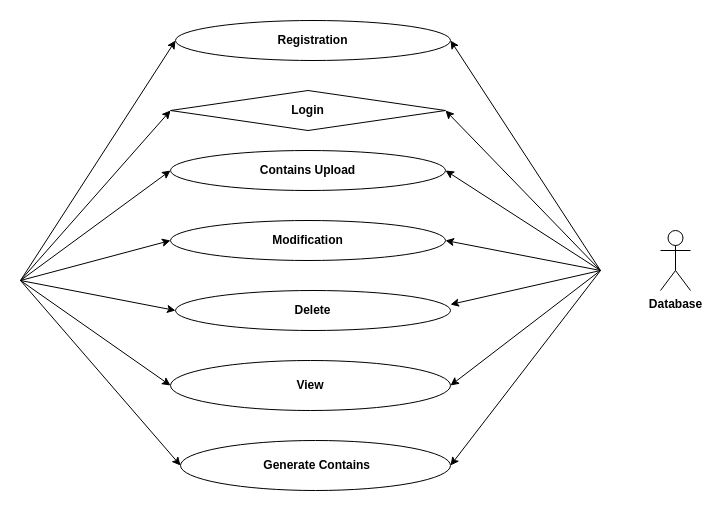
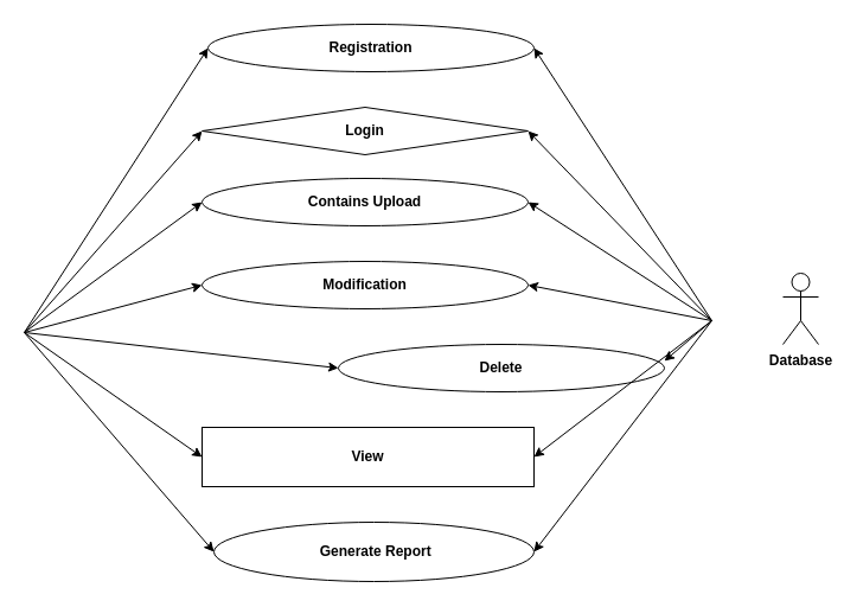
  <mxCell id="0" />
  <mxCell id="1" parent="0" />
  <mxCell id="2" value="&lt;b&gt;Registration&lt;/b&gt;" style="ellipse;whiteSpace=wrap;html=1;" vertex="1" parent="1"><mxGeometry x="175" y="20" width="275" height="40" as="geometry" /></mxCell>
- <mxCell id="3" value="&lt;b&gt;View&lt;/b&gt;" style="ellipse;whiteSpace=wrap;html=1;" vertex="1" parent="1"><mxGeometry x="170" y="360" width="280" height="50" as="geometry" /></mxCell>
+ <mxCell id="3" value="&lt;b&gt;View&lt;/b&gt;" style="whiteSpace=wrap;html=1;rounded=0;" vertex="1" parent="1"><mxGeometry x="170" y="360" width="280" height="50" as="geometry" /></mxCell>
  <mxCell id="4" value="&lt;b&gt;Login&lt;/b&gt;" style="rhombus;whiteSpace=wrap;html=1;" vertex="1" parent="1"><mxGeometry x="170" y="90" width="275" height="40" as="geometry" /></mxCell>
  <mxCell id="5" value="&lt;b&gt;Contains Upload&lt;/b&gt;" style="ellipse;whiteSpace=wrap;html=1;" vertex="1" parent="1"><mxGeometry x="170" y="150" width="275" height="40" as="geometry" /></mxCell>
  <mxCell id="6" value="&lt;b&gt;Modification&lt;/b&gt;" style="ellipse;whiteSpace=wrap;html=1;" vertex="1" parent="1"><mxGeometry x="170" y="220" width="275" height="40" as="geometry" /></mxCell>
- <mxCell id="7" value="&lt;b&gt;Delete&lt;/b&gt;" style="ellipse;whiteSpace=wrap;html=1;" vertex="1" parent="1"><mxGeometry x="175" y="290" width="275" height="40" as="geometry" /></mxCell>
+ <mxCell id="7" value="&lt;b&gt;Delete&lt;/b&gt;" style="ellipse;whiteSpace=wrap;html=1;" vertex="1" parent="1"><mxGeometry x="285" y="290" width="275" height="40" as="geometry" /></mxCell>
  <mxCell id="8" value="&lt;b&gt;Database&lt;/b&gt;" style="shape=umlActor;verticalLabelPosition=bottom;labelBackgroundColor=#ffffff;verticalAlign=top;html=1;outlineConnect=0;" vertex="1" parent="1"><mxGeometry x="660" y="230" width="30" height="60" as="geometry" /></mxCell>
- <mxCell id="9" value="&lt;b&gt;&amp;nbsp;Generate Contains&lt;/b&gt;" style="ellipse;whiteSpace=wrap;html=1;" vertex="1" parent="1"><mxGeometry x="180" y="440" width="270" height="50" as="geometry" /></mxCell>
+ <mxCell id="9" value="&lt;b&gt;&amp;nbsp;Generate Report&lt;/b&gt;" style="ellipse;whiteSpace=wrap;html=1;" vertex="1" parent="1"><mxGeometry x="180" y="440" width="270" height="50" as="geometry" /></mxCell>
  <mxCell id="10" value="" style="endArrow=classic;html=1;entryX=0;entryY=0.5;entryDx=0;entryDy=0;" edge="1" parent="1" target="2"><mxGeometry width="50" height="50" relative="1" as="geometry"><mxPoint x="20" y="280" as="sourcePoint" /><mxPoint x="80" y="260" as="targetPoint" /></mxGeometry></mxCell>
  <mxCell id="11" value="" style="endArrow=classic;html=1;entryX=0;entryY=0.5;entryDx=0;entryDy=0;" edge="1" parent="1" target="4"><mxGeometry width="50" height="50" relative="1" as="geometry"><mxPoint x="20" y="280" as="sourcePoint" /><mxPoint x="185" y="50" as="targetPoint" /></mxGeometry></mxCell>
  <mxCell id="12" value="" style="endArrow=classic;html=1;entryX=0;entryY=0.5;entryDx=0;entryDy=0;" edge="1" parent="1" target="5"><mxGeometry width="50" height="50" relative="1" as="geometry"><mxPoint x="20" y="280" as="sourcePoint" /><mxPoint x="195" y="60" as="targetPoint" /></mxGeometry></mxCell>
  <mxCell id="13" value="" style="endArrow=classic;html=1;entryX=0;entryY=0.5;entryDx=0;entryDy=0;" edge="1" parent="1" target="9"><mxGeometry width="50" height="50" relative="1" as="geometry"><mxPoint x="20" y="280" as="sourcePoint" /><mxPoint x="205" y="70" as="targetPoint" /></mxGeometry></mxCell>
  <mxCell id="14" value="" style="endArrow=classic;html=1;entryX=0;entryY=0.5;entryDx=0;entryDy=0;" edge="1" parent="1" target="3"><mxGeometry width="50" height="50" relative="1" as="geometry"><mxPoint x="20" y="280" as="sourcePoint" /><mxPoint x="180" y="180" as="targetPoint" /></mxGeometry></mxCell>
  <mxCell id="15" value="" style="endArrow=classic;html=1;entryX=0;entryY=0.5;entryDx=0;entryDy=0;" edge="1" parent="1" target="7"><mxGeometry width="50" height="50" relative="1" as="geometry"><mxPoint x="20" y="280" as="sourcePoint" /><mxPoint x="190" y="190" as="targetPoint" /></mxGeometry></mxCell>
  <mxCell id="16" value="" style="endArrow=classic;html=1;entryX=0;entryY=0.5;entryDx=0;entryDy=0;" edge="1" parent="1" target="6"><mxGeometry width="50" height="50" relative="1" as="geometry"><mxPoint x="20" y="280" as="sourcePoint" /><mxPoint x="200" y="200" as="targetPoint" /></mxGeometry></mxCell>
  <mxCell id="17" value="" style="endArrow=classic;html=1;entryX=1;entryY=0.5;entryDx=0;entryDy=0;" edge="1" parent="1" target="2"><mxGeometry width="50" height="50" relative="1" as="geometry"><mxPoint x="600" y="270" as="sourcePoint" /><mxPoint x="615" y="70" as="targetPoint" /></mxGeometry></mxCell>
  <mxCell id="18" value="" style="endArrow=classic;html=1;entryX=1;entryY=0.5;entryDx=0;entryDy=0;" edge="1" parent="1" target="4"><mxGeometry width="50" height="50" relative="1" as="geometry"><mxPoint x="600" y="270" as="sourcePoint" /><mxPoint x="625" y="130" as="targetPoint" /></mxGeometry></mxCell>
  <mxCell id="19" value="" style="endArrow=classic;html=1;entryX=1;entryY=0.5;entryDx=0;entryDy=0;" edge="1" parent="1" target="9"><mxGeometry width="50" height="50" relative="1" as="geometry"><mxPoint x="600" y="270" as="sourcePoint" /><mxPoint x="455" y="120" as="targetPoint" /></mxGeometry></mxCell>
  <mxCell id="20" value="" style="endArrow=classic;html=1;entryX=1;entryY=0.5;entryDx=0;entryDy=0;" edge="1" parent="1" target="5"><mxGeometry width="50" height="50" relative="1" as="geometry"><mxPoint x="600" y="270" as="sourcePoint" /><mxPoint x="465" y="130" as="targetPoint" /></mxGeometry></mxCell>
  <mxCell id="21" value="" style="endArrow=classic;html=1;entryX=1;entryY=0.5;entryDx=0;entryDy=0;" edge="1" parent="1" target="6"><mxGeometry width="50" height="50" relative="1" as="geometry"><mxPoint x="600" y="270" as="sourcePoint" /><mxPoint x="475" y="140" as="targetPoint" /></mxGeometry></mxCell>
  <mxCell id="22" value="" style="endArrow=classic;html=1;entryX=1;entryY=0.35;entryDx=0;entryDy=0;entryPerimeter=0;" edge="1" parent="1" target="7"><mxGeometry width="50" height="50" relative="1" as="geometry"><mxPoint x="600" y="270" as="sourcePoint" /><mxPoint x="485" y="150" as="targetPoint" /></mxGeometry></mxCell>
  <mxCell id="23" value="" style="endArrow=classic;html=1;entryX=1;entryY=0.5;entryDx=0;entryDy=0;" edge="1" parent="1" target="3"><mxGeometry width="50" height="50" relative="1" as="geometry"><mxPoint x="600" y="270" as="sourcePoint" /><mxPoint x="495" y="160" as="targetPoint" /></mxGeometry></mxCell>
